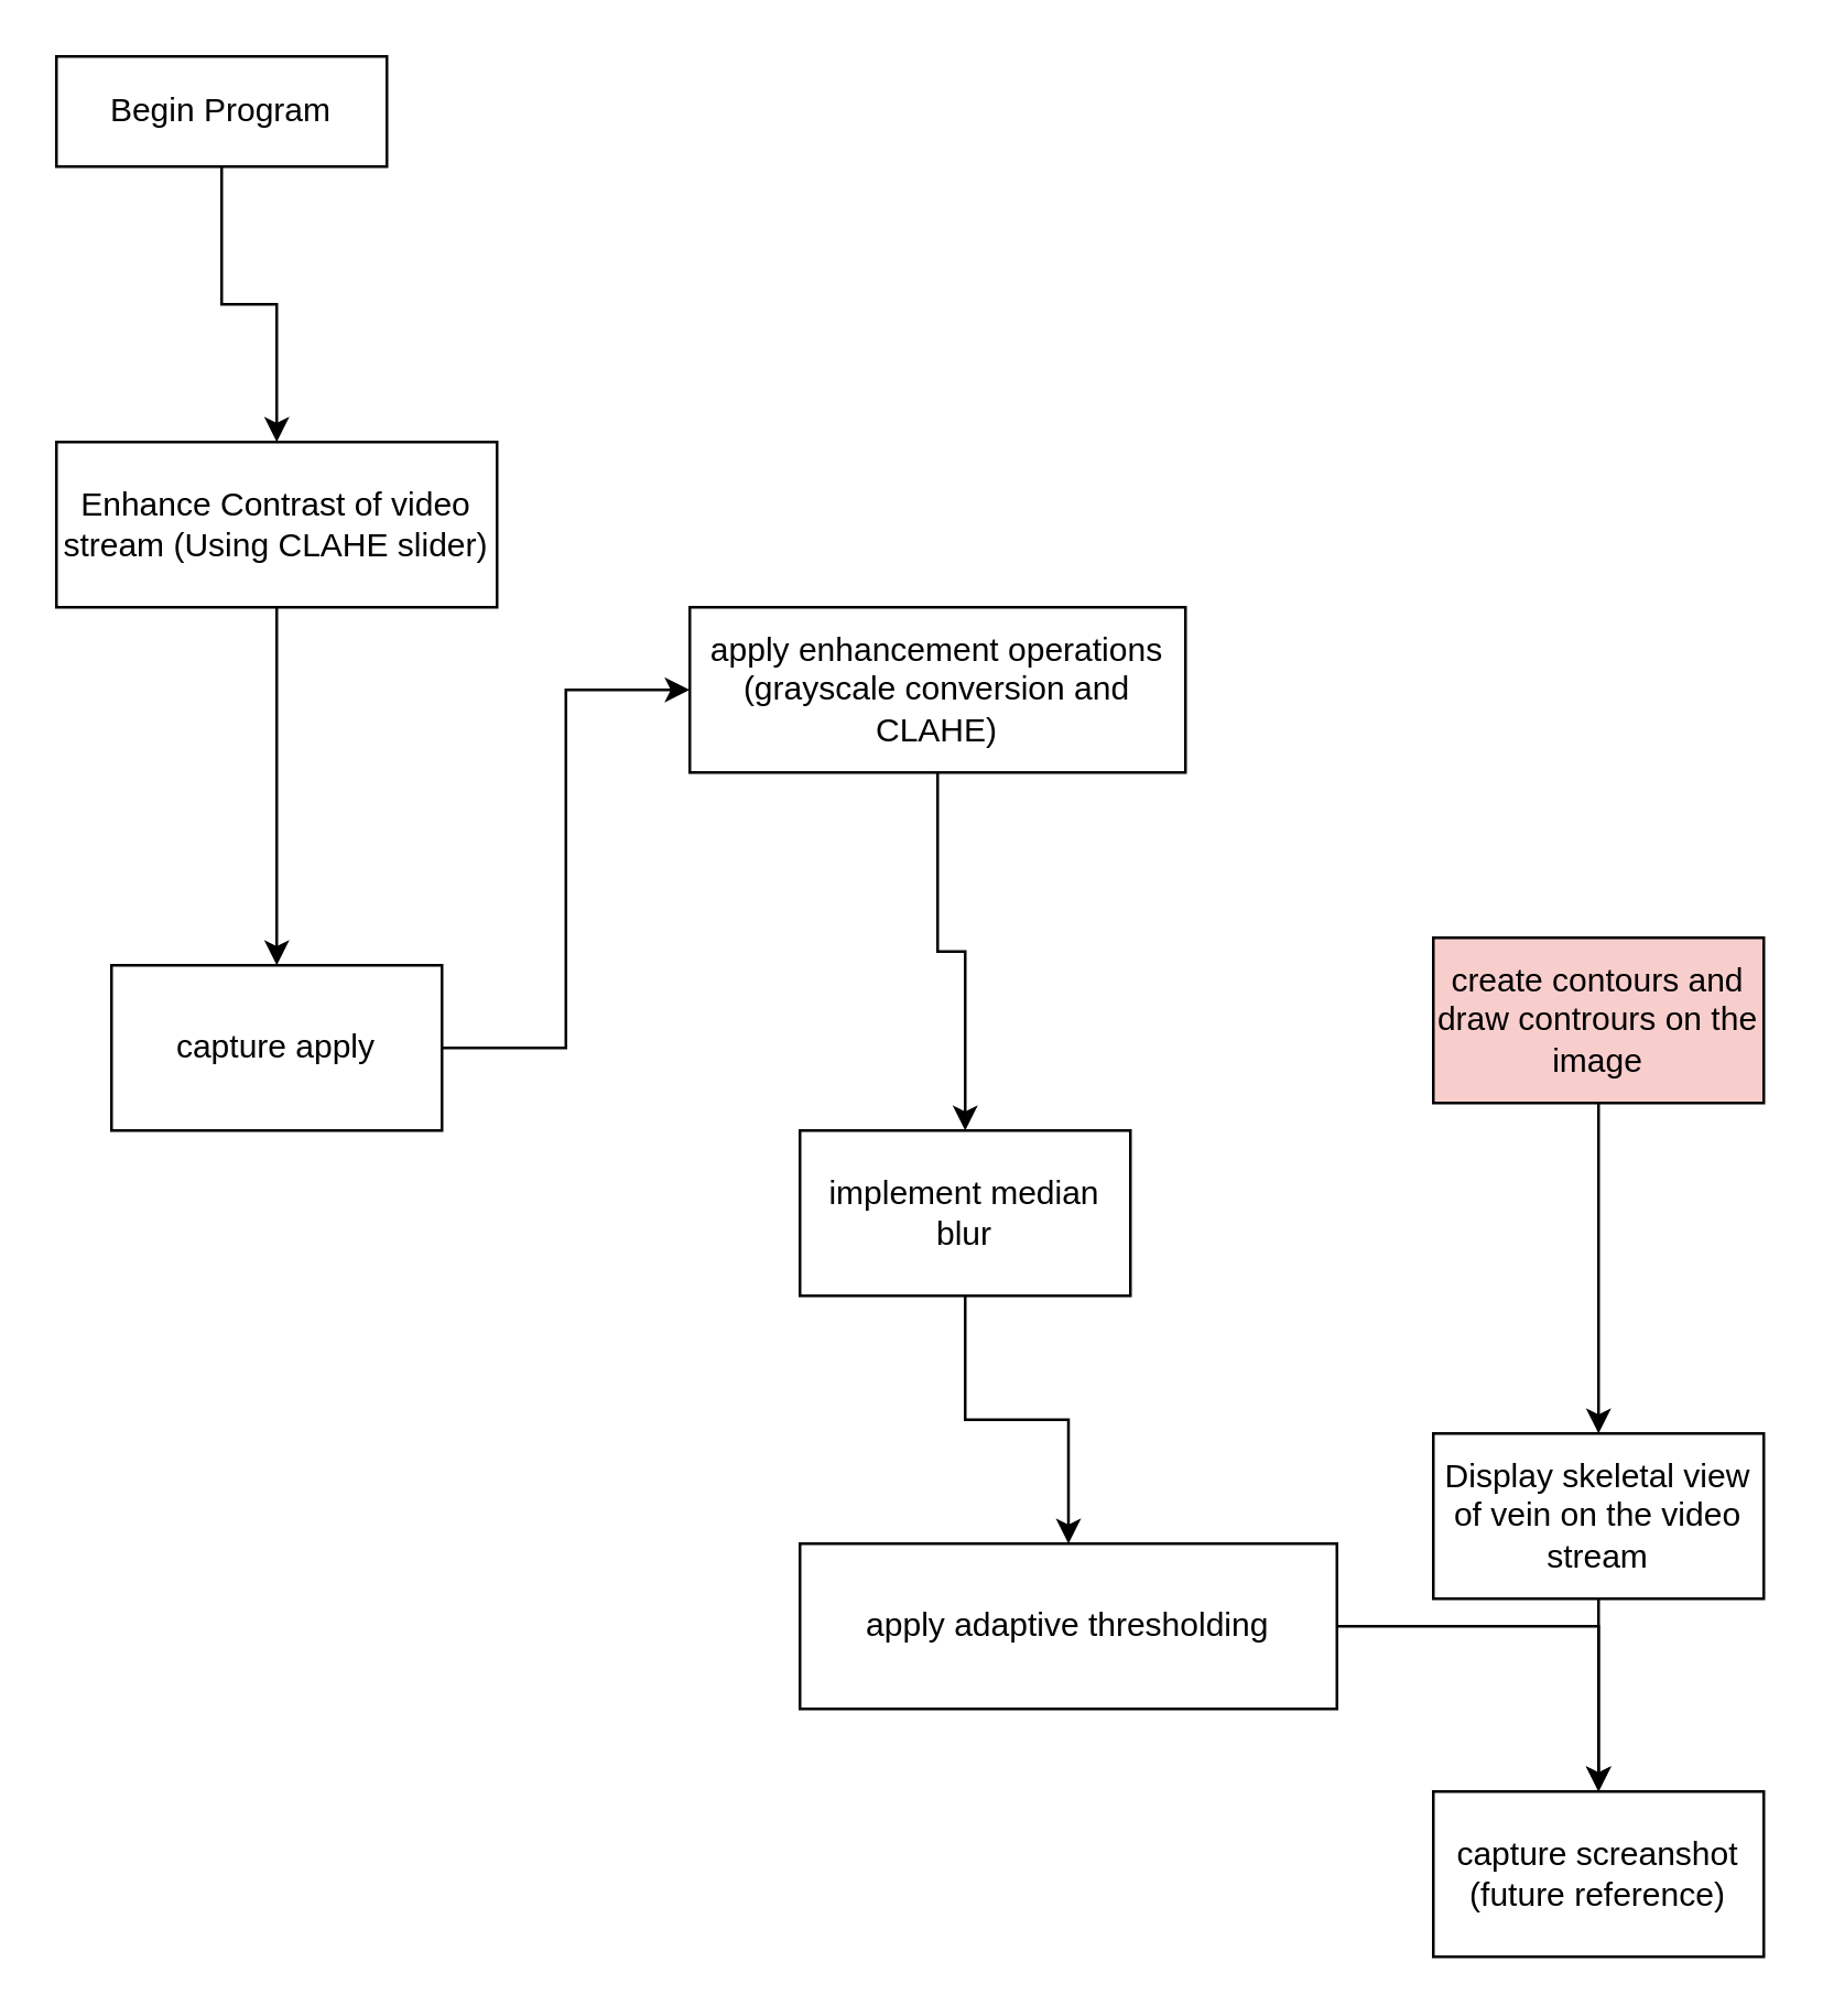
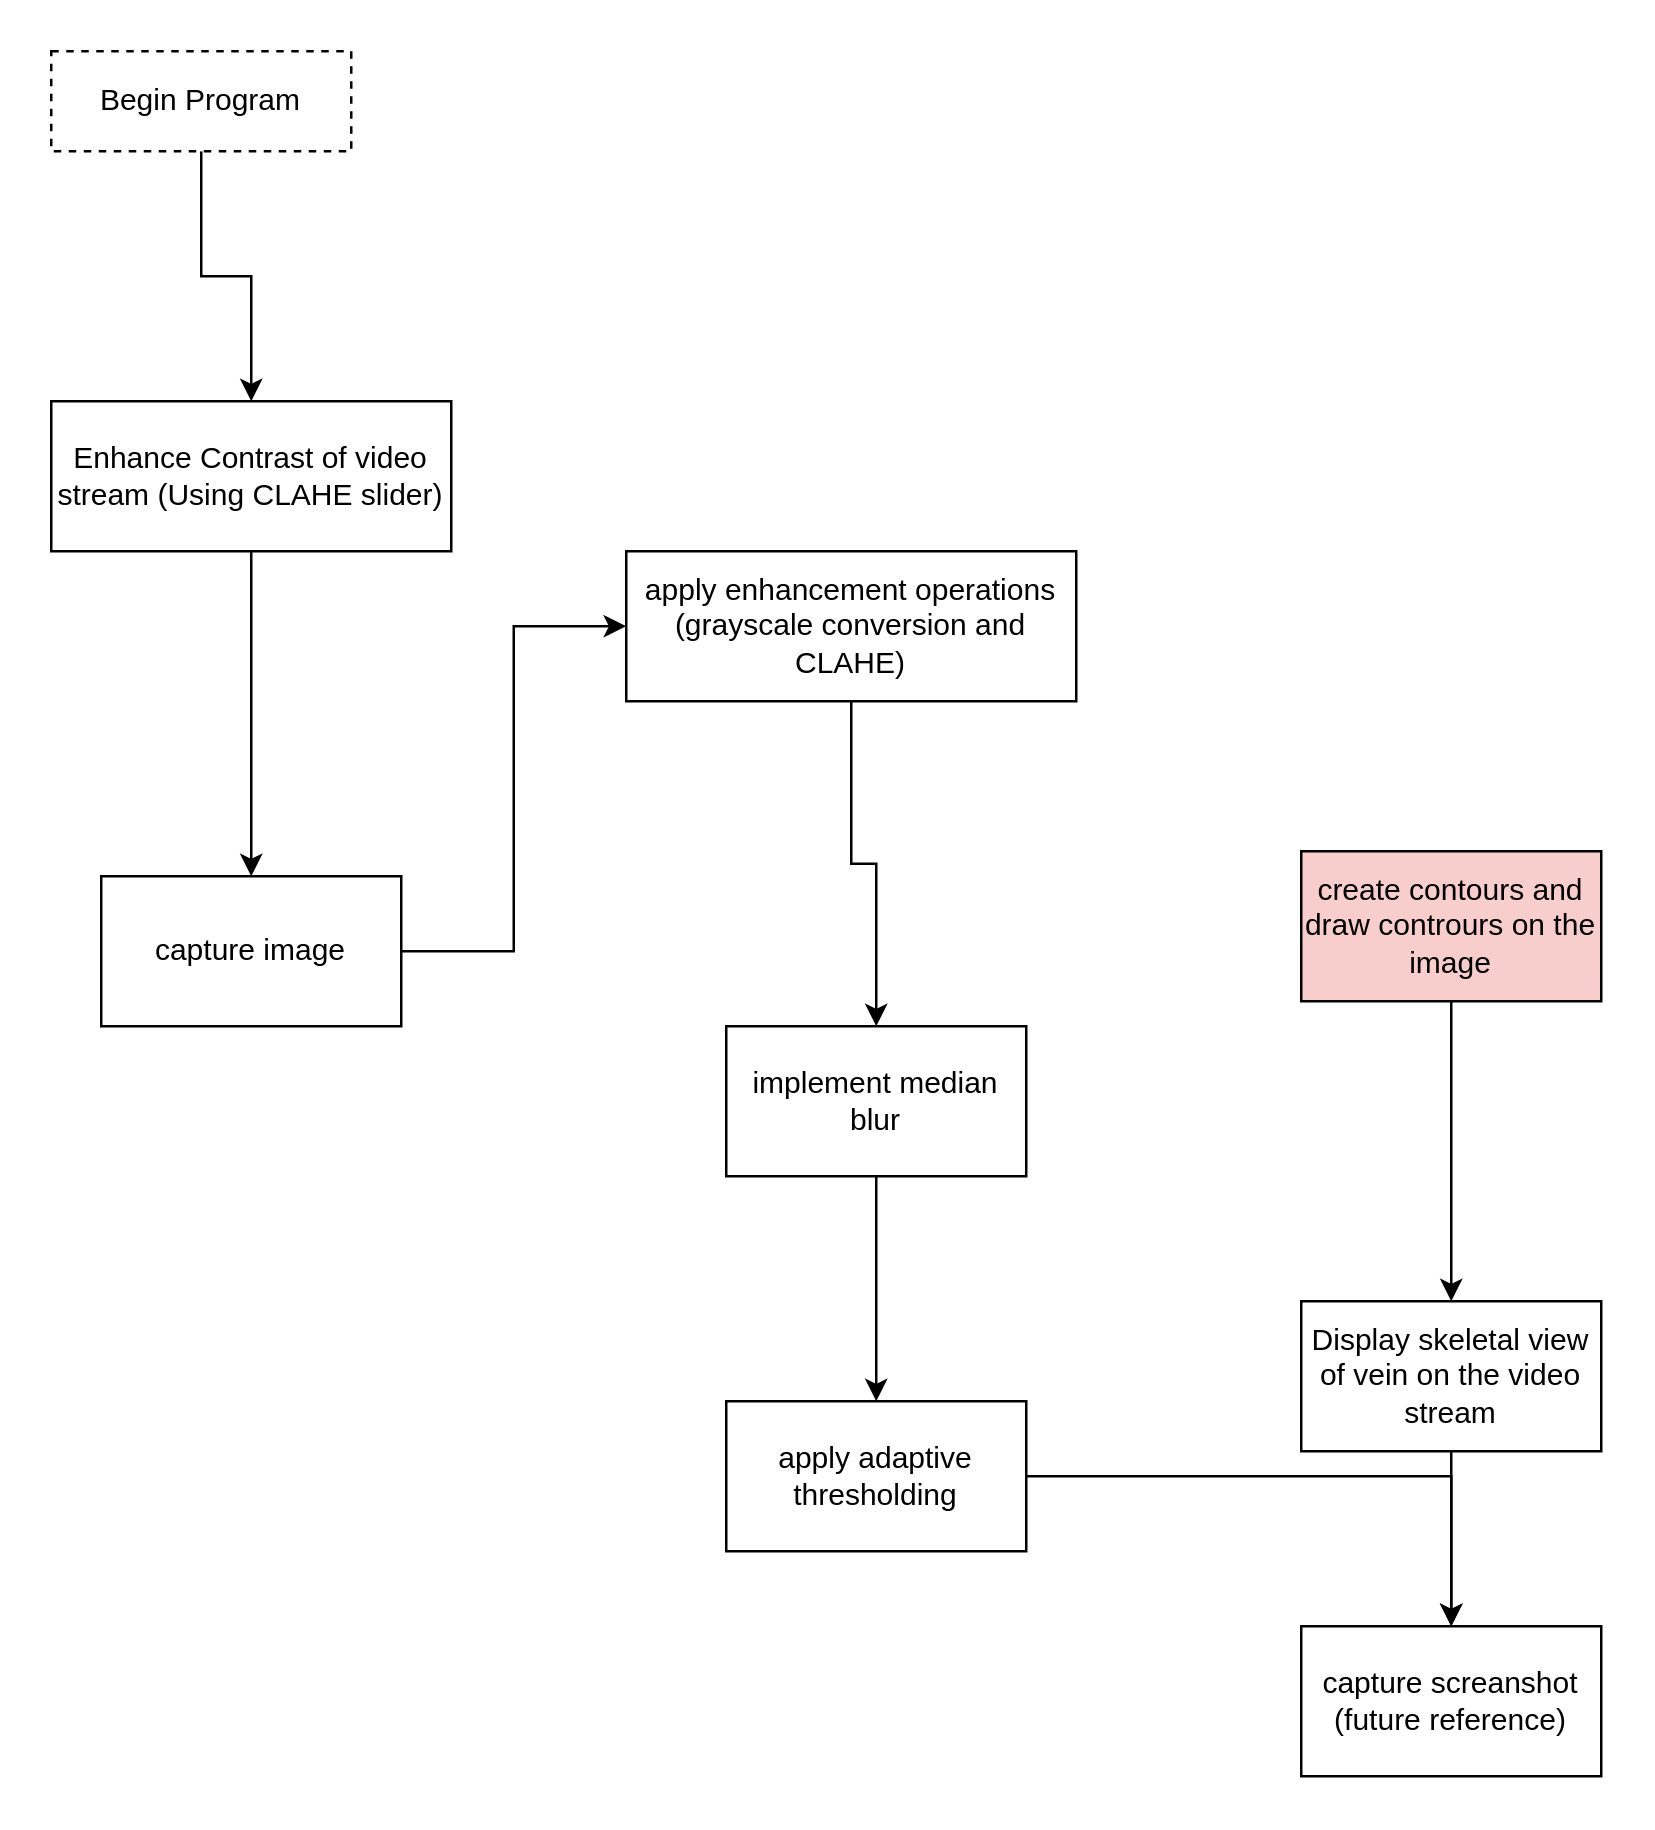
  <mxCell id="0" />
  <mxCell id="1" parent="0" />
  <mxCell id="2" style="edgeStyle=orthogonalEdgeStyle;rounded=0;orthogonalLoop=1;jettySize=auto;html=1;exitX=0.5;exitY=1;exitDx=0;exitDy=0;entryX=0.5;entryY=0;entryDx=0;entryDy=0;" edge="1" parent="1" source="3" target="5"><mxGeometry relative="1" as="geometry" /></mxCell>
- <mxCell id="3" value="Begin Program" style="rounded=0;whiteSpace=wrap;html=1;" vertex="1" parent="1"><mxGeometry x="20" y="20" width="120" height="40" as="geometry" /></mxCell>
+ <mxCell id="3" value="Begin Program" style="rounded=0;whiteSpace=wrap;html=1;dashed=1;" vertex="1" parent="1"><mxGeometry x="20" y="20" width="120" height="40" as="geometry" /></mxCell>
  <mxCell id="4" style="edgeStyle=orthogonalEdgeStyle;rounded=0;orthogonalLoop=1;jettySize=auto;html=1;exitX=0.5;exitY=1;exitDx=0;exitDy=0;entryX=0.5;entryY=0;entryDx=0;entryDy=0;" edge="1" parent="1" source="5" target="7"><mxGeometry relative="1" as="geometry" /></mxCell>
  <mxCell id="5" value="Enhance Contrast of video stream (Using CLAHE slider)" style="rounded=0;whiteSpace=wrap;html=1;" vertex="1" parent="1"><mxGeometry x="20" y="160" width="160" height="60" as="geometry" /></mxCell>
  <mxCell id="6" style="edgeStyle=orthogonalEdgeStyle;rounded=0;orthogonalLoop=1;jettySize=auto;html=1;exitX=1;exitY=0.5;exitDx=0;exitDy=0;entryX=0;entryY=0.5;entryDx=0;entryDy=0;" edge="1" parent="1" source="7" target="9"><mxGeometry relative="1" as="geometry" /></mxCell>
- <mxCell id="7" value="capture apply" style="rounded=0;whiteSpace=wrap;html=1;" vertex="1" parent="1"><mxGeometry x="40" y="350" width="120" height="60" as="geometry" /></mxCell>
+ <mxCell id="7" value="capture image" style="rounded=0;whiteSpace=wrap;html=1;" vertex="1" parent="1"><mxGeometry x="40" y="350" width="120" height="60" as="geometry" /></mxCell>
  <mxCell id="8" style="edgeStyle=orthogonalEdgeStyle;rounded=0;orthogonalLoop=1;jettySize=auto;html=1;exitX=0.5;exitY=1;exitDx=0;exitDy=0;entryX=0.5;entryY=0;entryDx=0;entryDy=0;" edge="1" parent="1" source="9" target="11"><mxGeometry relative="1" as="geometry" /></mxCell>
  <mxCell id="9" value="apply enhancement operations (grayscale conversion and CLAHE)" style="rounded=0;whiteSpace=wrap;html=1;" vertex="1" parent="1"><mxGeometry x="250" y="220" width="180" height="60" as="geometry" /></mxCell>
  <mxCell id="10" style="edgeStyle=orthogonalEdgeStyle;rounded=0;orthogonalLoop=1;jettySize=auto;html=1;exitX=0.5;exitY=1;exitDx=0;exitDy=0;" edge="1" parent="1" source="11" target="13"><mxGeometry relative="1" as="geometry" /></mxCell>
  <mxCell id="11" value="implement median blur" style="rounded=0;whiteSpace=wrap;html=1;" vertex="1" parent="1"><mxGeometry x="290" y="410" width="120" height="60" as="geometry" /></mxCell>
  <mxCell id="12" style="edgeStyle=orthogonalEdgeStyle;rounded=0;orthogonalLoop=1;jettySize=auto;html=1;exitX=1;exitY=0.5;exitDx=0;exitDy=0;" edge="1" parent="1" source="13" target="18"><mxGeometry relative="1" as="geometry" /></mxCell>
- <mxCell id="13" value="apply adaptive thresholding" style="rounded=0;whiteSpace=wrap;html=1;" vertex="1" parent="1"><mxGeometry x="290" y="560" width="195" height="60" as="geometry" /></mxCell>
+ <mxCell id="13" value="apply adaptive thresholding" style="rounded=0;whiteSpace=wrap;html=1;" vertex="1" parent="1"><mxGeometry x="290" y="560" width="120" height="60" as="geometry" /></mxCell>
  <mxCell id="14" style="edgeStyle=orthogonalEdgeStyle;rounded=0;orthogonalLoop=1;jettySize=auto;html=1;exitX=0.5;exitY=1;exitDx=0;exitDy=0;entryX=0.5;entryY=0;entryDx=0;entryDy=0;" edge="1" parent="1" source="15" target="17"><mxGeometry relative="1" as="geometry" /></mxCell>
  <mxCell id="15" value="create contours and draw contrours on the image" style="rounded=0;whiteSpace=wrap;html=1;fillColor=#f8cecc;" vertex="1" parent="1"><mxGeometry x="520" y="340" width="120" height="60" as="geometry" /></mxCell>
  <mxCell id="16" style="edgeStyle=orthogonalEdgeStyle;rounded=0;orthogonalLoop=1;jettySize=auto;html=1;exitX=0.5;exitY=1;exitDx=0;exitDy=0;" edge="1" parent="1" source="17" target="18"><mxGeometry relative="1" as="geometry" /></mxCell>
  <mxCell id="17" value="Display skeletal view of vein on the video stream" style="rounded=0;whiteSpace=wrap;html=1;" vertex="1" parent="1"><mxGeometry x="520" y="520" width="120" height="60" as="geometry" /></mxCell>
  <mxCell id="18" value="capture screanshot (future reference)" style="rounded=0;whiteSpace=wrap;html=1;" vertex="1" parent="1"><mxGeometry x="520" y="650" width="120" height="60" as="geometry" /></mxCell>
